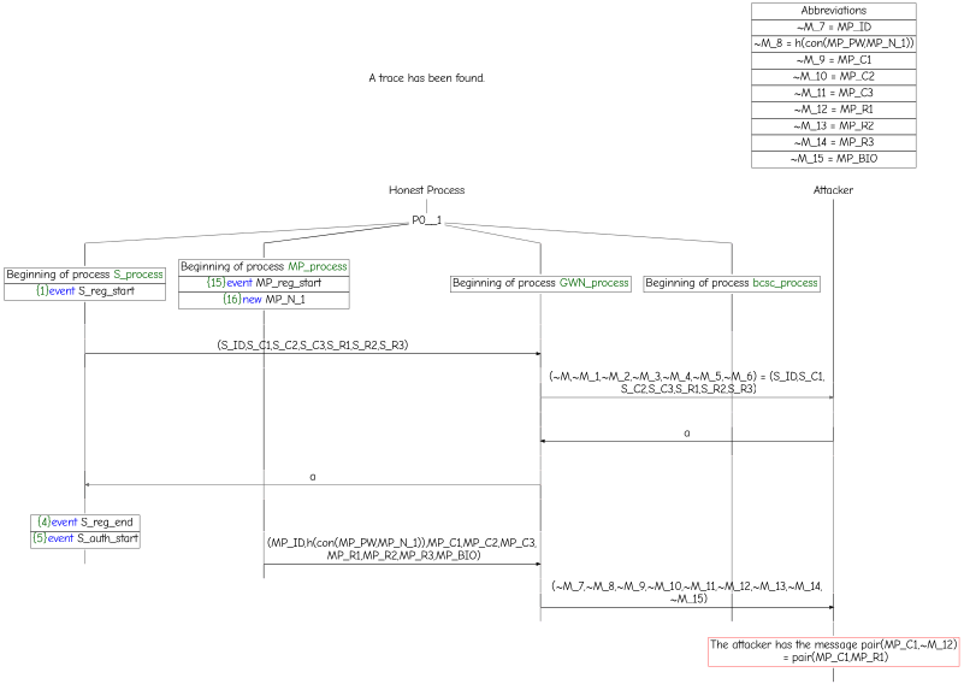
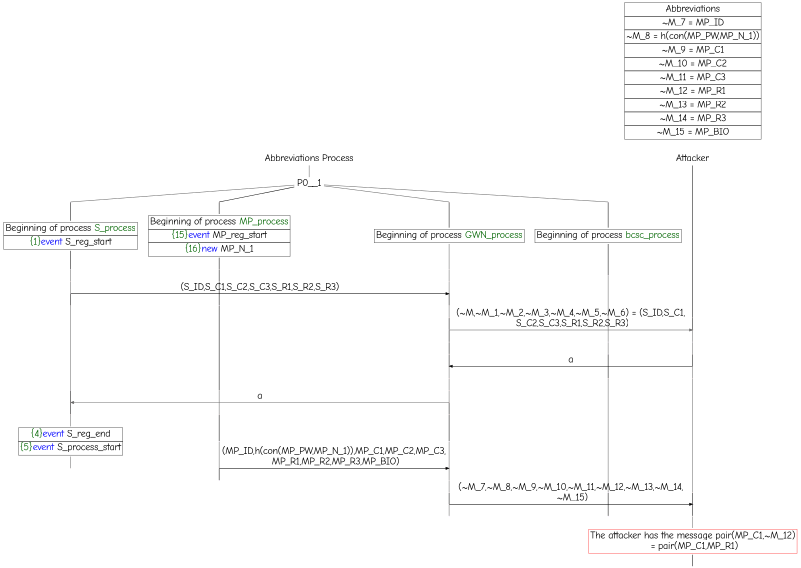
  digraph {
    fontname="Comic Neue"
    ordering=out
    node [color=red fontname="Comic Neue" fontsize=30 shape=point]
    edge [arrowhead=none color=black fontname="Comic Neue" fontsize=30 penwidth=1.6 weight=100]
-   n1 [height=0 label="Honest Process" shape=plaintext width=0]
+   n1 [height=0 label="Abbreviations Process" shape=plaintext width=0]
    n2 [color=brown height=0 label=Attacker shape=plaintext width=0]
    P0_3__1 [color=purple height=0 width=0]
    P0_2__1 [height=0 width=0]
    P0_1__1 [height=0 width=0]
    P0_0__1 [color=purple height=0 width=0]
    P0_3__4 [height=0 width=0]
    P0_2__4 [color=brown height=0 width=0]
    P0_1__4 [height=0 width=0]
    P0_3__5 [color=purple height=0 width=0]
    P0_1__5 [color=brown height=0 width=0]
    P0_3__6 [color=brown height=0 width=0]
    P0_2__5 [color=purple height=0 width=0]
    P0_1__6 [color=brown height=0 width=0]
    P0_1__7 [height=0 width=0]
    P0_0__4 [color=brown height=0 width=0]
    P__1 [color=brown height=0 width=0]
    P0_1__11 [height=0 width=0]
    P__5 [color=brown height=0 width=0]
    P0_1__8 [color=purple height=0 width=0]
    P__2 [height=0 width=0]
    P0_1__9 [color=brown height=0 width=0]
    P0_0__5 [color=purple height=0 width=0]
    P__3 [color=purple height=0 width=0]
    P0_1__10 [height=0 width=0]
    P0_0__6 [color=purple height=0 width=0]
    P__4 [color=brown height=0 width=0]
    P0_1__12 [height=0 width=0]
    P0_0__7 [height=0 width=0]
    P__6 [height=0 width=0]
    P0_3__7 [color=purple height=0 width=0]
    P0_2__6 [color=brown height=0 width=0]
    P0_1__13 [height=0 width=0]
    P0_3__8 [height=0 width=0]
    P0_1__14 [height=0 width=0]
    P0_3__9 [height=0 width=0]
    P0_2__7 [height=0 width=0]
    P0_1__15 [height=0 width=0]
    P0_2__8 [color=purple height=0 width=0]
    P0_1__16 [color=purple height=0 width=0]
    P0_2__9 [color=brown height=0 width=0]
    P0_1__17 [height=0 width=0]
    P0_2__10 [color=purple height=0 width=0]
    P0_1__18 [color=brown height=0 width=0]
    P0_1__19 [color=brown height=0 width=0]
    P0_0__8 [color=purple height=0 width=0]
    P__7 [height=0 width=0]
    P0_1__20 [height=0 width=0]
    P__8 [color=purple height=0 width=0]
    P0_1__21 [color=purple height=0 width=0]
    P0_0__9 [color=purple height=0 width=0]
    P__9 [color=brown height=0 width=0]
    P0__1 [color=brown fixedsize=false height=0 shape=none width=0]
    n54 [height=0 label=<<TABLE BORDER="0" CELLBORDER="1" CELLSPACING="0" CELLPADDING="4"> <TR><TD>Beginning of process <FONT COLOR="darkgreen">S_process</FONT></TD></TR><TR><TD><FONT COLOR="darkgreen">{1}</FONT><FONT COLOR="blue">event</FONT> S_reg_start</TD></TR></TABLE>> shape=plaintext width=0 color=""]
    n55 [height=0 label=<<TABLE BORDER="0" CELLBORDER="1" CELLSPACING="0" CELLPADDING="4"> <TR><TD>Beginning of process <FONT COLOR="darkgreen">MP_process</FONT></TD></TR><TR><TD><FONT COLOR="darkgreen">{15}</FONT><FONT COLOR="blue">event</FONT> MP_reg_start</TD></TR><TR><TD><FONT COLOR="darkgreen">{16}</FONT><FONT COLOR="blue">new </FONT>MP_N_1</TD></TR></TABLE>> shape=plaintext width=0 color=""]
    n56 [height=0 label=<<TABLE BORDER="0" CELLBORDER="1" CELLSPACING="0" CELLPADDING="4"> <TR><TD>Beginning of process <FONT COLOR="darkgreen">GWN_process</FONT></TD></TR></TABLE>> shape=plaintext width=0 color=""]
    n57 [height=0 label=<<TABLE BORDER="0" CELLBORDER="1" CELLSPACING="0" CELLPADDING="4"> <TR><TD>Beginning of process <FONT COLOR="darkgreen">bcsc_process</FONT></TD></TR></TABLE>> shape=plaintext width=0 color=""]
-   n58 [height=0 label=<<TABLE BORDER="0" CELLBORDER="1" CELLSPACING="0" CELLPADDING="4"> <TR><TD><FONT COLOR="darkgreen">{4}</FONT><FONT COLOR="blue">event</FONT> S_reg_end</TD></TR><TR><TD><FONT COLOR="darkgreen">{5}</FONT><FONT COLOR="blue">event</FONT> S_auth_start</TD></TR></TABLE>> shape=plaintext width=0 color=""]
+   n58 [height=0 label=<<TABLE BORDER="0" CELLBORDER="1" CELLSPACING="0" CELLPADDING="4"> <TR><TD><FONT COLOR="darkgreen">{4}</FONT><FONT COLOR="blue">event</FONT> S_reg_end</TD></TR><TR><TD><FONT COLOR="darkgreen">{5}</FONT><FONT COLOR="blue">event</FONT> S_process_start</TD></TR></TABLE>> shape=plaintext width=0 color=""]
    n59 [height=0 label=<<TABLE BORDER="0" CELLBORDER="1" CELLSPACING="0" CELLPADDING="4"> <TR><TD>The attacker has the message pair(MP_C1,~M_12)<br/> = pair(MP_C1,MP_R1)</TD></TR></TABLE>> shape=plaintext width=0]
-   n60 [height=0 label=<A trace has been found.<br/> > shape=plaintext width=0 color=""]
    P0_3__3 [color=purple height=0 width=0]
    P0_2__3 [color=brown height=0 width=0]
    P0_1__3 [color=brown height=0 width=0]
    P0_0__3 [color=purple height=0 width=0]
    P0_3__11 [color=brown height=0 width=0]
    P__11 [color=purple height=0 width=0]
    n67 [height=0 label=<<TABLE BORDER="0" CELLBORDER="1" CELLSPACING="0" CELLPADDING="4"><TR> <TD> Abbreviations </TD></TR><TR><TD>~M_7 = MP_ID</TD></TR><TR><TD>~M_8 = h(con(MP_PW,MP_N_1))</TD></TR><TR><TD>~M_9 = MP_C1</TD></TR><TR><TD>~M_10 = MP_C2</TD></TR><TR><TD>~M_11 = MP_C3</TD></TR><TR><TD>~M_12 = MP_R1</TD></TR><TR><TD>~M_13 = MP_R2</TD></TR><TR><TD>~M_14 = MP_R3</TD></TR><TR><TD>~M_15 = MP_BIO</TD></TR></TABLE>> shape=plaintext width=0 color=""]
    subgraph sub_1 {
      rank=same
      n1
      n2
    }
    subgraph sub_2 {
      rank=same
      P0_3__1
      P0_2__1
      P0_1__1
      P0_0__1
    }
    subgraph sub_3 {
      rank=same
      P0_3__4
      P0_2__4
      P0_1__4
    }
    subgraph sub_4 {
      rank=same
      P0_3__5
      P0_1__5
    }
    subgraph sub_5 {
      rank=same
      P0_3__6
      P0_2__5
      P0_1__6
    }
    subgraph sub_6 {
      rank=same
      P0_1__7
      P0_0__4
      P__1
    }
    subgraph sub_7 {
      rank=same
      P0_1__11
      P__5
    }
    subgraph sub_8 {
      rank=same
      P0_1__8
      P__2
    }
    subgraph sub_9 {
      rank=same
      P0_1__9
      P0_0__5
      P__3
    }
    subgraph sub_10 {
      rank=same
      P0_1__10
      P0_0__6
      P__4
    }
    subgraph sub_11 {
      rank=same
      P0_1__12
      P0_0__7
      P__6
    }
    subgraph sub_12 {
      rank=same
      P0_3__7
      P0_2__6
      P0_1__13
    }
    subgraph sub_13 {
      rank=same
      P0_3__8
      P0_1__14
    }
    subgraph sub_14 {
      rank=same
      P0_3__9
      P0_2__7
      P0_1__15
    }
    subgraph sub_15 {
      rank=same
      P0_2__8
      P0_1__16
    }
    subgraph sub_16 {
      rank=same
      P0_2__9
      P0_1__17
    }
    subgraph sub_17 {
      rank=same
      P0_2__10
      P0_1__18
    }
    subgraph sub_18 {
      rank=same
      P0_1__19
      P0_0__8
      P__7
    }
    subgraph sub_19 {
      rank=same
      P0_1__20
      P__8
    }
    subgraph sub_20 {
      rank=same
      P0_1__21
      P0_0__9
      P__9
    }
    n1 -> P0__1 [color=gray40]
    n2 -> P__1
    P0_3__1 -> n54
    P0_2__1 -> n55
    P0_1__1 -> n56
    P0_0__1 -> n57
    P0_3__4 -> P0_3__5 [color=gray40]
    P0_2__4 -> P0_2__5
    P0_1__4 -> P0_1__5 [color=gray40]
    P0_3__5 -> P0_1__5 [arrowhead=normal label=<(S_ID,S_C1,S_C2,S_C3,S_R1,S_R2,S_R3)> weight=""]
    P0_3__5 -> P0_3__6
    P0_1__5 -> P0_1__6
    P0_3__6 -> P0_3__7 [color=gray40]
    P0_2__5 -> P0_2__6
    P0_1__6 -> P0_1__7 [color=gray40]
    P0_1__7 -> P0_1__8
    P0_0__4 -> P0_0__5 [color=gray40]
    P__1 -> P__2
    P0_1__11 -> P__5 [arrowhead=normal dir=back label=<a> weight=""]
    P0_1__11 -> P0_1__12 [color=gray40]
    P__5 -> P__6 [color=gray40]
    P0_1__8 -> P__2 [arrowhead=normal color=gray40 label=<(~M,~M_1,~M_2,~M_3,~M_4,~M_5,~M_6) = (S_ID,S_C1,<br/> S_C2,S_C3,S_R1,S_R2,S_R3)> weight=""]
    P0_1__8 -> P0_1__9
    P__2 -> P__3 [color=gray40]
    P0_1__9 -> P0_1__10
    P0_0__5 -> P0_0__6 [color=gray40]
    P__3 -> P__4 [color=gray40]
    P0_1__10 -> P0_1__11
    P0_0__6 -> P0_0__7
    P__4 -> P__5
    P0_1__12 -> P0_1__13 [color=gray40]
    P0_0__7 -> P0_0__8 [color=gray40]
    P__6 -> P__7 [color=gray40]
    P0_3__7 -> P0_3__8
    P0_2__6 -> P0_2__7 [color=gray40]
    P0_1__13 -> P0_1__14 [color=gray40]
    P0_3__8 -> P0_1__14 [arrowhead=normal color=gray40 dir=back label=<a> weight=""]
    P0_3__8 -> P0_3__9
    P0_1__14 -> P0_1__15
    P0_3__9 -> n58 [color=gray40]
    P0_2__7 -> P0_2__8
    P0_1__15 -> P0_1__16
    P0_2__8 -> P0_2__9 [color=gray40]
    P0_1__16 -> P0_1__17 [color=gray40]
    P0_2__9 -> P0_1__17 [arrowhead=normal label=<(MP_ID,h(con(MP_PW,MP_N_1)),MP_C1,MP_C2,MP_C3,<br/> MP_R1,MP_R2,MP_R3,MP_BIO)> weight=""]
    P0_2__9 -> P0_2__10
    P0_1__17 -> P0_1__18 [color=gray40]
    P0_1__18 -> P0_1__19 [color=gray40]
    P0_1__19 -> P0_1__20
    P0_0__8 -> P0_0__9
    P__7 -> P__8
    P0_1__20 -> P__8 [arrowhead=normal label=<(~M_7,~M_8,~M_9,~M_10,~M_11,~M_12,~M_13,~M_14,<br/> ~M_15)> weight=""]
    P0_1__20 -> P0_1__21 [color=gray40]
    P__8 -> P__9
    P__9 -> n59 [color=gray40]
    P0__1 -> P0_3__1 [color=gray40 weight=""]
    P0__1 -> P0_2__1 [weight=""]
    P0__1 -> P0_1__1 [color=gray40 weight=""]
    P0__1 -> P0_0__1 [color=gray40 weight=""]
    n54 -> P0_3__3
    n55 -> P0_2__3
    n56 -> P0_1__3 [color=gray40]
    n57 -> P0_0__3
    n58 -> P0_3__11 [color=gray40]
    n59 -> P__11
-   n60 -> n1 [style=invisible color=""]
    P0_3__3 -> P0_3__4 [color=gray40]
    P0_2__3 -> P0_2__4
    P0_1__3 -> P0_1__4 [color=gray40]
    P0_0__3 -> P0_0__4 [color=gray40]
    n67 -> n2 [style=invisible color=""]
  }
